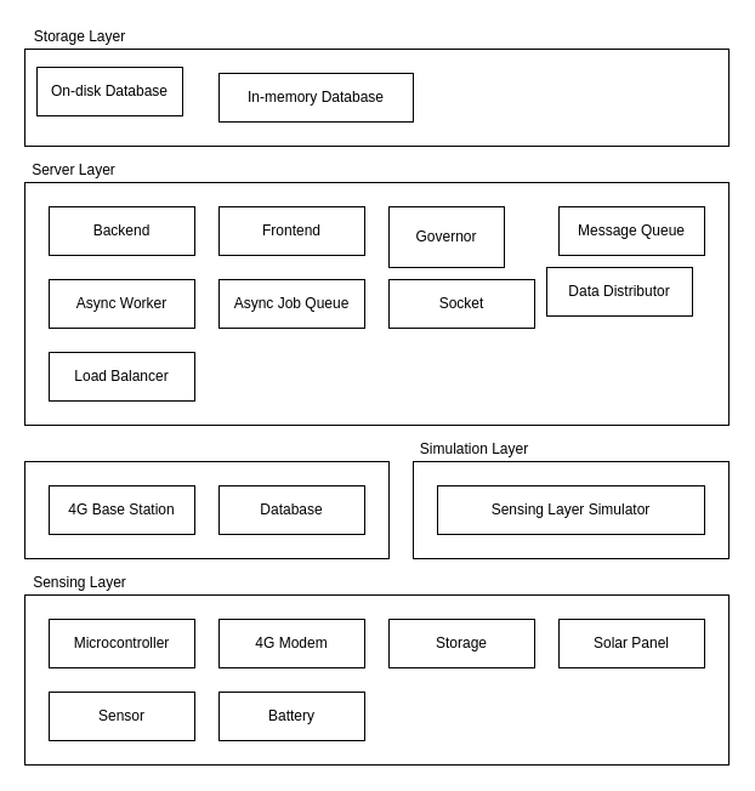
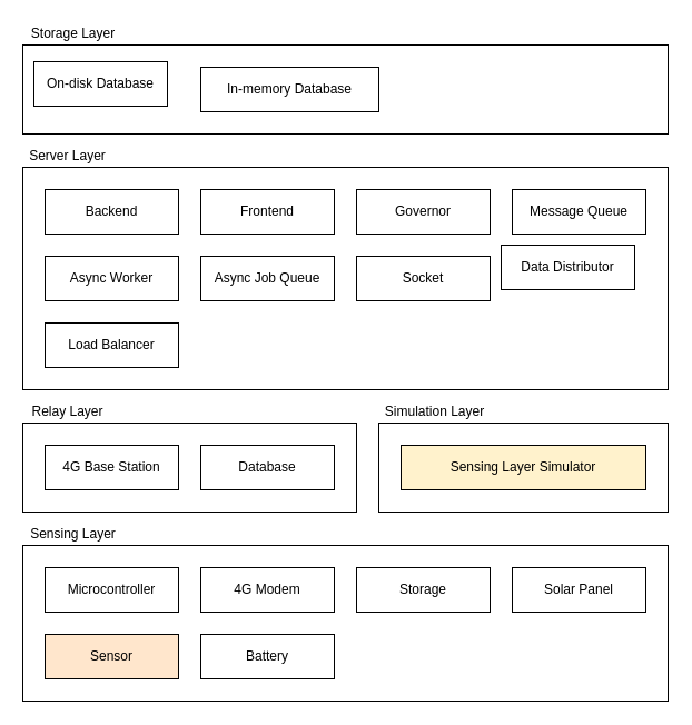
  <mxCell id="0" />
  <mxCell id="1" parent="0" />
  <mxCell id="2" value="" style="rounded=0;whiteSpace=wrap;html=1;" parent="1" vertex="1"><mxGeometry x="20" y="490" width="580" height="140" as="geometry" /></mxCell>
  <mxCell id="3" value="Sensing Layer" style="text;html=1;align=center;verticalAlign=middle;resizable=0;points=[];autosize=1;" parent="1" vertex="1"><mxGeometry x="20" y="470" width="90" height="20" as="geometry" /></mxCell>
  <mxCell id="4" value="Microcontroller" style="rounded=0;whiteSpace=wrap;html=1;" parent="1" vertex="1"><mxGeometry x="40" y="510" width="120" height="40" as="geometry" /></mxCell>
  <mxCell id="5" value="4G Modem" style="rounded=0;whiteSpace=wrap;html=1;" parent="1" vertex="1"><mxGeometry x="180" y="510" width="120" height="40" as="geometry" /></mxCell>
  <mxCell id="6" value="Storage" style="rounded=0;whiteSpace=wrap;html=1;" parent="1" vertex="1"><mxGeometry x="320" y="510" width="120" height="40" as="geometry" /></mxCell>
  <mxCell id="7" value="Solar Panel" style="rounded=0;whiteSpace=wrap;html=1;" parent="1" vertex="1"><mxGeometry x="460" y="510" width="120" height="40" as="geometry" /></mxCell>
- <mxCell id="8" value="Sensor" style="rounded=0;whiteSpace=wrap;html=1;" parent="1" vertex="1"><mxGeometry x="40" y="570" width="120" height="40" as="geometry" /></mxCell>
+ <mxCell id="8" value="Sensor" style="rounded=0;whiteSpace=wrap;html=1;fillColor=#ffe6cc;" parent="1" vertex="1"><mxGeometry x="40" y="570" width="120" height="40" as="geometry" /></mxCell>
  <mxCell id="9" value="Battery" style="rounded=0;whiteSpace=wrap;html=1;" parent="1" vertex="1"><mxGeometry x="180" y="570" width="120" height="40" as="geometry" /></mxCell>
  <mxCell id="10" value="" style="rounded=0;whiteSpace=wrap;html=1;" parent="1" vertex="1"><mxGeometry x="20" y="380" width="300" height="80" as="geometry" /></mxCell>
+ <mxCell id="11" value="Relay Layer" style="text;html=1;align=center;verticalAlign=middle;resizable=0;points=[];autosize=1;" parent="1" vertex="1"><mxGeometry x="20" y="360" width="80" height="20" as="geometry" /></mxCell>
  <mxCell id="12" value="4G Base Station" style="rounded=0;whiteSpace=wrap;html=1;" parent="1" vertex="1"><mxGeometry x="40" y="400" width="120" height="40" as="geometry" /></mxCell>
  <mxCell id="13" value="Database" style="rounded=0;whiteSpace=wrap;html=1;" parent="1" vertex="1"><mxGeometry x="180" y="400" width="120" height="40" as="geometry" /></mxCell>
  <mxCell id="14" value="" style="rounded=0;whiteSpace=wrap;html=1;" parent="1" vertex="1"><mxGeometry x="20" y="150" width="580" height="200" as="geometry" /></mxCell>
  <mxCell id="15" value="Server Layer" style="text;html=1;align=center;verticalAlign=middle;resizable=0;points=[];autosize=1;" parent="1" vertex="1"><mxGeometry x="20" y="130" width="80" height="20" as="geometry" /></mxCell>
  <mxCell id="16" value="Backend" style="rounded=0;whiteSpace=wrap;html=1;" parent="1" vertex="1"><mxGeometry x="40" y="170" width="120" height="40" as="geometry" /></mxCell>
  <mxCell id="17" value="Frontend" style="rounded=0;whiteSpace=wrap;html=1;" parent="1" vertex="1"><mxGeometry x="180" y="170" width="120" height="40" as="geometry" /></mxCell>
- <mxCell id="18" value="Governor" style="rounded=0;whiteSpace=wrap;html=1;" parent="1" vertex="1"><mxGeometry x="320" y="170" width="95" height="50" as="geometry" /></mxCell>
+ <mxCell id="18" value="Governor" style="rounded=0;whiteSpace=wrap;html=1;" parent="1" vertex="1"><mxGeometry x="320" y="170" width="120" height="40" as="geometry" /></mxCell>
  <mxCell id="19" value="Message Queue" style="rounded=0;whiteSpace=wrap;html=1;" parent="1" vertex="1"><mxGeometry x="460" y="170" width="120" height="40" as="geometry" /></mxCell>
  <mxCell id="20" value="Async Worker" style="rounded=0;whiteSpace=wrap;html=1;" parent="1" vertex="1"><mxGeometry x="40" y="230" width="120" height="40" as="geometry" /></mxCell>
  <mxCell id="21" value="Async Job Queue" style="rounded=0;whiteSpace=wrap;html=1;" parent="1" vertex="1"><mxGeometry x="180" y="230" width="120" height="40" as="geometry" /></mxCell>
  <mxCell id="22" value="" style="rounded=0;whiteSpace=wrap;html=1;" parent="1" vertex="1"><mxGeometry x="20" y="40" width="580" height="80" as="geometry" /></mxCell>
  <mxCell id="23" value="Storage Layer" style="text;html=1;align=center;verticalAlign=middle;resizable=0;points=[];autosize=1;" parent="1" vertex="1"><mxGeometry x="20" y="20" width="90" height="20" as="geometry" /></mxCell>
  <mxCell id="24" value="On-disk Database" style="rounded=0;whiteSpace=wrap;html=1;" parent="1" vertex="1"><mxGeometry x="30" y="55" width="120" height="40" as="geometry" /></mxCell>
  <mxCell id="25" value="In-memory Database" style="rounded=0;whiteSpace=wrap;html=1;" parent="1" vertex="1"><mxGeometry x="180" y="60" width="160" height="40" as="geometry" /></mxCell>
  <mxCell id="26" value="Socket" style="rounded=0;whiteSpace=wrap;html=1;" parent="1" vertex="1"><mxGeometry x="320" y="230" width="120" height="40" as="geometry" /></mxCell>
  <mxCell id="27" value="Data Distributor" style="rounded=0;whiteSpace=wrap;html=1;" parent="1" vertex="1"><mxGeometry x="450" y="220" width="120" height="40" as="geometry" /></mxCell>
  <mxCell id="28" value="Load Balancer" style="rounded=0;whiteSpace=wrap;html=1;" parent="1" vertex="1"><mxGeometry x="40" y="290" width="120" height="40" as="geometry" /></mxCell>
  <mxCell id="29" value="" style="rounded=0;whiteSpace=wrap;html=1;" parent="1" vertex="1"><mxGeometry x="340" y="380" width="260" height="80" as="geometry" /></mxCell>
  <mxCell id="30" value="Simulation Layer" style="text;html=1;align=center;verticalAlign=middle;resizable=0;points=[];autosize=1;" parent="1" vertex="1"><mxGeometry x="340" y="360" width="100" height="20" as="geometry" /></mxCell>
- <mxCell id="31" value="Sensing Layer Simulator" style="rounded=0;whiteSpace=wrap;html=1;" parent="1" vertex="1"><mxGeometry x="360" y="400" width="220" height="40" as="geometry" /></mxCell>
+ <mxCell id="31" value="Sensing Layer Simulator" style="rounded=0;whiteSpace=wrap;html=1;fillColor=#fff2cc;" parent="1" vertex="1"><mxGeometry x="360" y="400" width="220" height="40" as="geometry" /></mxCell>
